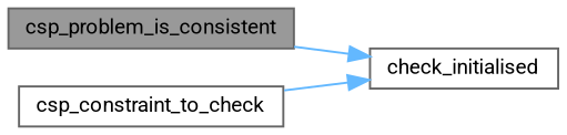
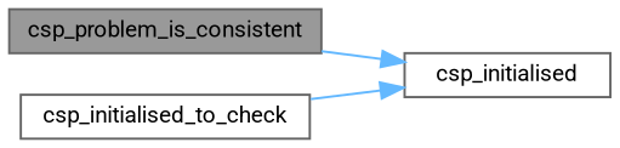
  digraph {
    rankdir=LR
    node [color=grey40 fillcolor=white fontname=Roboto fontsize=10 shape=box style=filled]
    edge [color=steelblue1 fontname=Roboto fontsize=10 labelfontname=Roboto labelfontsize=10 style=solid]
    n1 [color=gray40 fillcolor=grey60 fontcolor=black height=0.2 label=csp_problem_is_consistent width=0.4]
-   n2 [height=0.2 label=check_initialised width=0.4]
-   n3 [height=0.2 label=csp_constraint_to_check width=0.4]
+   n2 [height=0.2 label=csp_initialised width=0.4]
+   n3 [height=0.2 label=csp_initialised_to_check width=0.4]
    n1 -> n2
    n3 -> n2
  }
